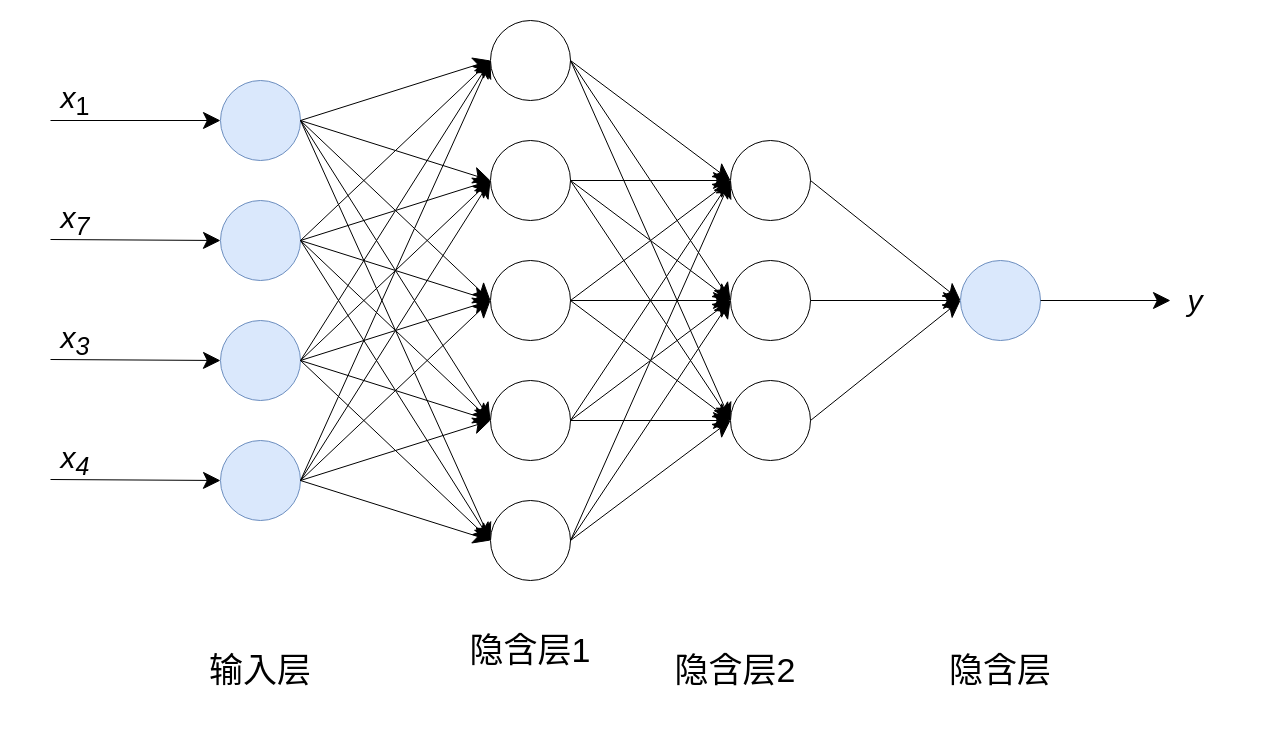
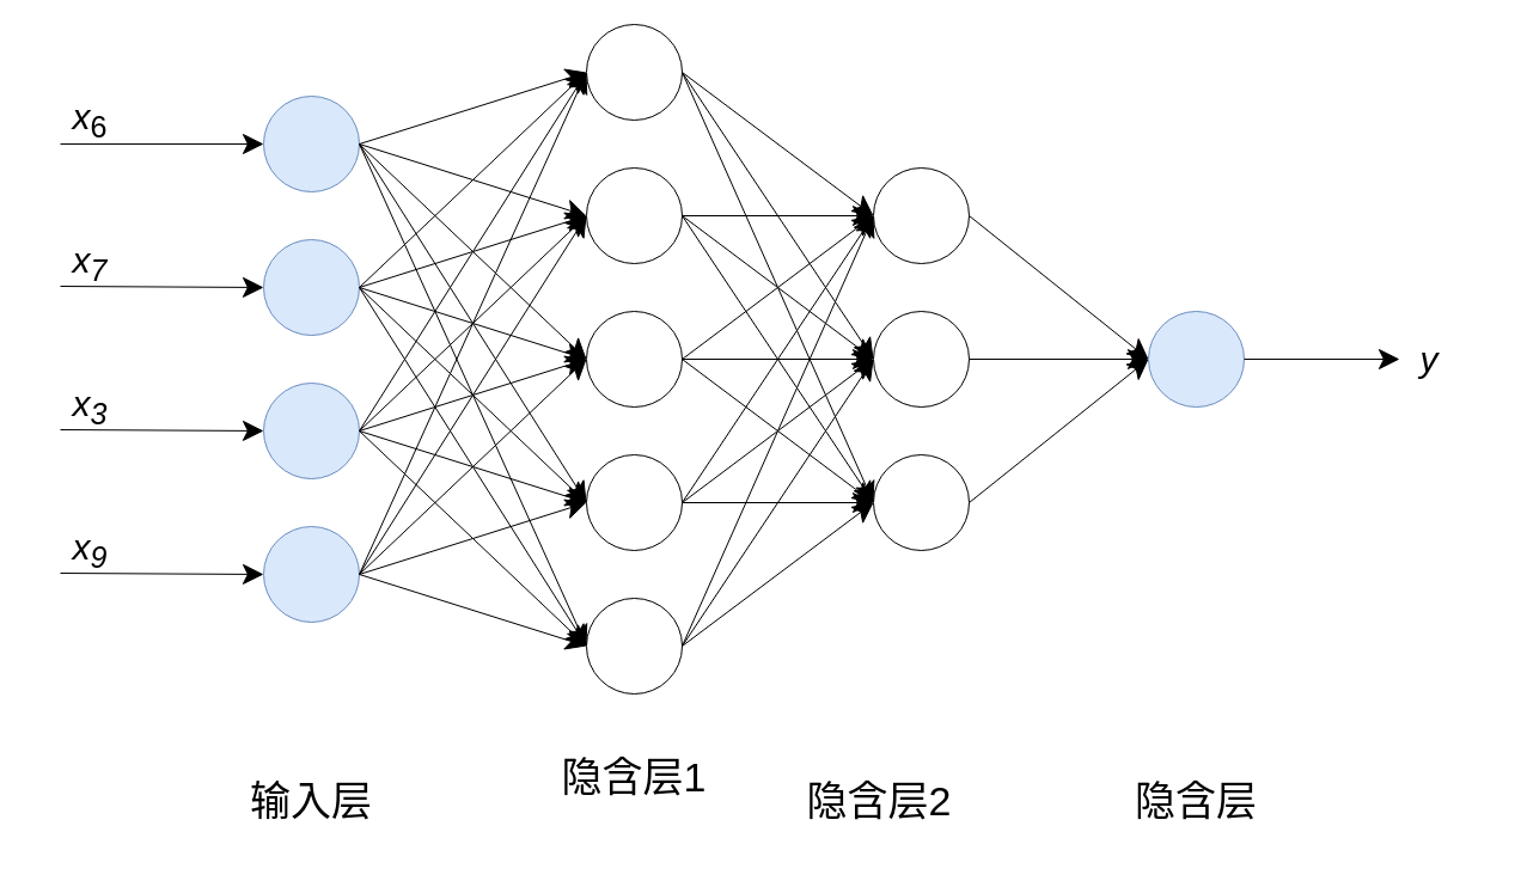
  <mxCell id="0" />
  <mxCell id="1" parent="0" />
  <mxCell id="2" value="" style="ellipse;whiteSpace=wrap;html=1;aspect=fixed;fillColor=#dae8fc;strokeColor=#6c8ebf;" vertex="1" parent="1"><mxGeometry x="220" y="80" width="80" height="80" as="geometry" /></mxCell>
  <mxCell id="3" value="" style="ellipse;whiteSpace=wrap;html=1;aspect=fixed;fillColor=#dae8fc;strokeColor=#6c8ebf;" vertex="1" parent="1"><mxGeometry x="220" y="200" width="80" height="80" as="geometry" /></mxCell>
  <mxCell id="4" value="" style="ellipse;whiteSpace=wrap;html=1;aspect=fixed;fillColor=#dae8fc;strokeColor=#6c8ebf;" vertex="1" parent="1"><mxGeometry x="220" y="320" width="80" height="80" as="geometry" /></mxCell>
  <mxCell id="5" value="" style="ellipse;whiteSpace=wrap;html=1;aspect=fixed;fillColor=#dae8fc;strokeColor=#6c8ebf;" vertex="1" parent="1"><mxGeometry x="220" y="440" width="80" height="80" as="geometry" /></mxCell>
  <mxCell id="6" value="" style="ellipse;whiteSpace=wrap;html=1;aspect=fixed;" vertex="1" parent="1"><mxGeometry x="490" y="20" width="80" height="80" as="geometry" /></mxCell>
  <mxCell id="7" value="" style="ellipse;whiteSpace=wrap;html=1;aspect=fixed;" vertex="1" parent="1"><mxGeometry x="490" y="140" width="80" height="80" as="geometry" /></mxCell>
  <mxCell id="8" value="" style="ellipse;whiteSpace=wrap;html=1;aspect=fixed;" vertex="1" parent="1"><mxGeometry x="490" y="260" width="80" height="80" as="geometry" /></mxCell>
  <mxCell id="9" value="" style="ellipse;whiteSpace=wrap;html=1;aspect=fixed;" vertex="1" parent="1"><mxGeometry x="490" y="380" width="80" height="80" as="geometry" /></mxCell>
  <mxCell id="10" value="" style="ellipse;whiteSpace=wrap;html=1;aspect=fixed;" vertex="1" parent="1"><mxGeometry x="490" y="500" width="80" height="80" as="geometry" /></mxCell>
  <mxCell id="11" value="" style="ellipse;whiteSpace=wrap;html=1;aspect=fixed;" vertex="1" parent="1"><mxGeometry x="730" y="140" width="80" height="80" as="geometry" /></mxCell>
  <mxCell id="12" value="" style="ellipse;whiteSpace=wrap;html=1;aspect=fixed;" vertex="1" parent="1"><mxGeometry x="730" y="260" width="80" height="80" as="geometry" /></mxCell>
  <mxCell id="13" value="" style="ellipse;whiteSpace=wrap;html=1;aspect=fixed;" vertex="1" parent="1"><mxGeometry x="730" y="380" width="80" height="80" as="geometry" /></mxCell>
  <mxCell id="14" value="" style="ellipse;whiteSpace=wrap;html=1;aspect=fixed;fillColor=#dae8fc;strokeColor=#6c8ebf;" vertex="1" parent="1"><mxGeometry x="960" y="260" width="80" height="80" as="geometry" /></mxCell>
  <mxCell id="15" value="" style="endArrow=classic;html=1;rounded=0;exitX=1;exitY=0.5;exitDx=0;exitDy=0;entryX=0;entryY=0.5;entryDx=0;entryDy=0;strokeWidth=1;endSize=15;" edge="1" parent="1" source="2" target="6"><mxGeometry width="50" height="50" relative="1" as="geometry"><mxPoint x="700" y="400" as="sourcePoint" /><mxPoint x="750" y="350" as="targetPoint" /></mxGeometry></mxCell>
  <mxCell id="16" value="" style="endArrow=classic;html=1;rounded=0;entryX=0;entryY=0.5;entryDx=0;entryDy=0;strokeWidth=1;endSize=15;" edge="1" parent="1" target="7"><mxGeometry width="50" height="50" relative="1" as="geometry"><mxPoint x="300" y="120" as="sourcePoint" /><mxPoint x="480" y="70" as="targetPoint" /></mxGeometry></mxCell>
  <mxCell id="17" value="" style="endArrow=classic;html=1;rounded=0;entryX=0;entryY=0.5;entryDx=0;entryDy=0;strokeWidth=1;endSize=15;exitX=1;exitY=0.5;exitDx=0;exitDy=0;" edge="1" parent="1" source="2" target="8"><mxGeometry width="50" height="50" relative="1" as="geometry"><mxPoint x="310" y="130" as="sourcePoint" /><mxPoint x="480" y="190" as="targetPoint" /></mxGeometry></mxCell>
  <mxCell id="18" value="" style="endArrow=classic;html=1;rounded=0;entryX=0;entryY=0.5;entryDx=0;entryDy=0;strokeWidth=1;endSize=15;exitX=1;exitY=0.5;exitDx=0;exitDy=0;" edge="1" parent="1" source="2" target="9"><mxGeometry width="50" height="50" relative="1" as="geometry"><mxPoint x="270" y="210" as="sourcePoint" /><mxPoint x="440" y="390" as="targetPoint" /></mxGeometry></mxCell>
  <mxCell id="19" value="" style="endArrow=classic;html=1;rounded=0;entryX=0;entryY=0.5;entryDx=0;entryDy=0;strokeWidth=1;endSize=15;exitX=1;exitY=0.5;exitDx=0;exitDy=0;" edge="1" parent="1" source="2" target="10"><mxGeometry width="50" height="50" relative="1" as="geometry"><mxPoint x="320" y="275" as="sourcePoint" /><mxPoint x="490" y="575" as="targetPoint" /></mxGeometry></mxCell>
  <mxCell id="20" value="" style="endArrow=classic;html=1;rounded=0;exitX=1;exitY=0.5;exitDx=0;exitDy=0;entryX=0;entryY=0.5;entryDx=0;entryDy=0;strokeWidth=1;endSize=15;" edge="1" parent="1" source="3" target="6"><mxGeometry width="50" height="50" relative="1" as="geometry"><mxPoint x="940" y="580" as="sourcePoint" /><mxPoint x="1110" y="520" as="targetPoint" /></mxGeometry></mxCell>
  <mxCell id="21" value="" style="endArrow=classic;html=1;rounded=0;entryX=0;entryY=0.5;entryDx=0;entryDy=0;strokeWidth=1;endSize=15;exitX=1;exitY=0.5;exitDx=0;exitDy=0;" edge="1" parent="1" source="3" target="7"><mxGeometry width="50" height="50" relative="1" as="geometry"><mxPoint x="940" y="580" as="sourcePoint" /><mxPoint x="1110" y="640" as="targetPoint" /></mxGeometry></mxCell>
  <mxCell id="22" value="" style="endArrow=classic;html=1;rounded=0;entryX=0;entryY=0.5;entryDx=0;entryDy=0;strokeWidth=1;endSize=15;exitX=1;exitY=0.5;exitDx=0;exitDy=0;" edge="1" parent="1" source="3" target="8"><mxGeometry width="50" height="50" relative="1" as="geometry"><mxPoint x="290" y="240" as="sourcePoint" /><mxPoint x="1110" y="760" as="targetPoint" /></mxGeometry></mxCell>
  <mxCell id="23" value="" style="endArrow=classic;html=1;rounded=0;entryX=0;entryY=0.5;entryDx=0;entryDy=0;strokeWidth=1;endSize=15;exitX=1;exitY=0.5;exitDx=0;exitDy=0;" edge="1" parent="1" source="3" target="9"><mxGeometry width="50" height="50" relative="1" as="geometry"><mxPoint x="340" y="320" as="sourcePoint" /><mxPoint x="1110" y="880" as="targetPoint" /></mxGeometry></mxCell>
  <mxCell id="24" value="" style="endArrow=classic;html=1;rounded=0;entryX=0;entryY=0.5;entryDx=0;entryDy=0;strokeWidth=1;endSize=15;exitX=1;exitY=0.5;exitDx=0;exitDy=0;" edge="1" parent="1" source="3" target="10"><mxGeometry width="50" height="50" relative="1" as="geometry"><mxPoint x="370" y="490" as="sourcePoint" /><mxPoint x="1110" y="1000" as="targetPoint" /></mxGeometry></mxCell>
  <mxCell id="25" value="" style="endArrow=classic;html=1;rounded=0;exitX=1;exitY=0.5;exitDx=0;exitDy=0;entryX=0;entryY=0.5;entryDx=0;entryDy=0;strokeWidth=1;endSize=15;" edge="1" parent="1" source="5" target="6"><mxGeometry width="50" height="50" relative="1" as="geometry"><mxPoint x="1200" y="480" as="sourcePoint" /><mxPoint x="1370" y="300" as="targetPoint" /></mxGeometry></mxCell>
  <mxCell id="26" value="" style="endArrow=classic;html=1;rounded=0;entryX=0;entryY=0.5;entryDx=0;entryDy=0;strokeWidth=1;endSize=15;exitX=1;exitY=0.5;exitDx=0;exitDy=0;" edge="1" parent="1" source="5" target="7"><mxGeometry width="50" height="50" relative="1" as="geometry"><mxPoint x="380" y="590" as="sourcePoint" /><mxPoint x="1370" y="420" as="targetPoint" /></mxGeometry></mxCell>
  <mxCell id="27" value="" style="endArrow=classic;html=1;rounded=0;entryX=0;entryY=0.5;entryDx=0;entryDy=0;strokeWidth=1;endSize=15;exitX=1;exitY=0.5;exitDx=0;exitDy=0;" edge="1" parent="1" source="5" target="8"><mxGeometry width="50" height="50" relative="1" as="geometry"><mxPoint x="1200" y="480" as="sourcePoint" /><mxPoint x="1370" y="540" as="targetPoint" /></mxGeometry></mxCell>
  <mxCell id="28" value="" style="endArrow=classic;html=1;rounded=0;entryX=0;entryY=0.5;entryDx=0;entryDy=0;strokeWidth=1;endSize=15;exitX=1;exitY=0.5;exitDx=0;exitDy=0;" edge="1" parent="1" source="5" target="9"><mxGeometry width="50" height="50" relative="1" as="geometry"><mxPoint x="1200" y="480" as="sourcePoint" /><mxPoint x="1370" y="660" as="targetPoint" /></mxGeometry></mxCell>
  <mxCell id="29" value="" style="endArrow=classic;html=1;rounded=0;entryX=0;entryY=0.5;entryDx=0;entryDy=0;strokeWidth=1;endSize=15;exitX=1;exitY=0.5;exitDx=0;exitDy=0;" edge="1" parent="1" source="5" target="10"><mxGeometry width="50" height="50" relative="1" as="geometry"><mxPoint x="1200" y="480" as="sourcePoint" /><mxPoint x="1370" y="780" as="targetPoint" /></mxGeometry></mxCell>
  <mxCell id="30" value="" style="endArrow=classic;html=1;rounded=0;exitX=1;exitY=0.5;exitDx=0;exitDy=0;entryX=0;entryY=0.5;entryDx=0;entryDy=0;strokeWidth=1;endSize=15;" edge="1" parent="1" source="4" target="6"><mxGeometry width="50" height="50" relative="1" as="geometry"><mxPoint x="930" y="690" as="sourcePoint" /><mxPoint x="1100" y="510" as="targetPoint" /></mxGeometry></mxCell>
  <mxCell id="31" value="" style="endArrow=classic;html=1;rounded=0;entryX=0;entryY=0.5;entryDx=0;entryDy=0;strokeWidth=1;endSize=15;exitX=1;exitY=0.5;exitDx=0;exitDy=0;" edge="1" parent="1" source="4" target="7"><mxGeometry width="50" height="50" relative="1" as="geometry"><mxPoint x="930" y="690" as="sourcePoint" /><mxPoint x="1100" y="630" as="targetPoint" /></mxGeometry></mxCell>
  <mxCell id="32" value="" style="endArrow=classic;html=1;rounded=0;entryX=0;entryY=0.5;entryDx=0;entryDy=0;strokeWidth=1;endSize=15;exitX=1;exitY=0.5;exitDx=0;exitDy=0;" edge="1" parent="1" source="4" target="8"><mxGeometry width="50" height="50" relative="1" as="geometry"><mxPoint x="930" y="690" as="sourcePoint" /><mxPoint x="1100" y="750" as="targetPoint" /></mxGeometry></mxCell>
  <mxCell id="33" value="" style="endArrow=classic;html=1;rounded=0;entryX=0;entryY=0.5;entryDx=0;entryDy=0;strokeWidth=1;endSize=15;exitX=1;exitY=0.5;exitDx=0;exitDy=0;" edge="1" parent="1" source="4" target="9"><mxGeometry width="50" height="50" relative="1" as="geometry"><mxPoint x="930" y="690" as="sourcePoint" /><mxPoint x="1100" y="870" as="targetPoint" /></mxGeometry></mxCell>
  <mxCell id="34" value="" style="endArrow=classic;html=1;rounded=0;entryX=0;entryY=0.5;entryDx=0;entryDy=0;strokeWidth=1;endSize=15;exitX=1;exitY=0.5;exitDx=0;exitDy=0;" edge="1" parent="1" source="4" target="10"><mxGeometry width="50" height="50" relative="1" as="geometry"><mxPoint x="930" y="690" as="sourcePoint" /><mxPoint x="1100" y="990" as="targetPoint" /></mxGeometry></mxCell>
  <mxCell id="35" value="" style="endArrow=classic;html=1;rounded=0;exitX=1;exitY=0.5;exitDx=0;exitDy=0;entryX=0;entryY=0.5;entryDx=0;entryDy=0;strokeWidth=1;endSize=15;" edge="1" parent="1" source="6" target="11"><mxGeometry width="50" height="50" relative="1" as="geometry"><mxPoint x="980" y="40" as="sourcePoint" /><mxPoint x="1150" y="-20" as="targetPoint" /></mxGeometry></mxCell>
  <mxCell id="36" value="" style="endArrow=classic;html=1;rounded=0;exitX=1;exitY=0.5;exitDx=0;exitDy=0;entryX=0;entryY=0.5;entryDx=0;entryDy=0;strokeWidth=1;endSize=15;" edge="1" parent="1" source="6" target="12"><mxGeometry width="50" height="50" relative="1" as="geometry"><mxPoint x="560" y="110" as="sourcePoint" /><mxPoint x="720" y="230" as="targetPoint" /></mxGeometry></mxCell>
  <mxCell id="37" value="" style="endArrow=classic;html=1;rounded=0;exitX=1;exitY=0.5;exitDx=0;exitDy=0;entryX=0;entryY=0.5;entryDx=0;entryDy=0;strokeWidth=1;endSize=15;" edge="1" parent="1" source="6" target="13"><mxGeometry width="50" height="50" relative="1" as="geometry"><mxPoint x="550" y="130" as="sourcePoint" /><mxPoint x="710" y="370" as="targetPoint" /></mxGeometry></mxCell>
  <mxCell id="38" value="" style="endArrow=classic;html=1;rounded=0;exitX=1;exitY=0.5;exitDx=0;exitDy=0;entryX=0;entryY=0.5;entryDx=0;entryDy=0;strokeWidth=1;endSize=15;" edge="1" parent="1" source="8" target="11"><mxGeometry width="50" height="50" relative="1" as="geometry"><mxPoint x="1250" y="120" as="sourcePoint" /><mxPoint x="1410" y="240" as="targetPoint" /></mxGeometry></mxCell>
  <mxCell id="39" value="" style="endArrow=classic;html=1;rounded=0;exitX=1;exitY=0.5;exitDx=0;exitDy=0;entryX=0;entryY=0.5;entryDx=0;entryDy=0;strokeWidth=1;endSize=15;" edge="1" parent="1" source="8" target="12"><mxGeometry width="50" height="50" relative="1" as="geometry"><mxPoint x="1250" y="120" as="sourcePoint" /><mxPoint x="1410" y="360" as="targetPoint" /></mxGeometry></mxCell>
  <mxCell id="40" value="" style="endArrow=classic;html=1;rounded=0;exitX=1;exitY=0.5;exitDx=0;exitDy=0;entryX=0;entryY=0.5;entryDx=0;entryDy=0;strokeWidth=1;endSize=15;" edge="1" parent="1" source="8" target="13"><mxGeometry width="50" height="50" relative="1" as="geometry"><mxPoint x="1250" y="120" as="sourcePoint" /><mxPoint x="1410" y="480" as="targetPoint" /></mxGeometry></mxCell>
  <mxCell id="41" value="" style="endArrow=classic;html=1;rounded=0;entryX=0;entryY=0.5;entryDx=0;entryDy=0;strokeWidth=1;endSize=15;exitX=1;exitY=0.5;exitDx=0;exitDy=0;" edge="1" parent="1" source="9" target="11"><mxGeometry width="50" height="50" relative="1" as="geometry"><mxPoint x="1260" y="420" as="sourcePoint" /><mxPoint x="1360" y="590" as="targetPoint" /></mxGeometry></mxCell>
  <mxCell id="42" value="" style="endArrow=classic;html=1;rounded=0;exitX=1;exitY=0.5;exitDx=0;exitDy=0;entryX=0;entryY=0.5;entryDx=0;entryDy=0;strokeWidth=1;endSize=15;" edge="1" parent="1" source="9" target="12"><mxGeometry width="50" height="50" relative="1" as="geometry"><mxPoint x="1200" y="470" as="sourcePoint" /><mxPoint x="1360" y="710" as="targetPoint" /></mxGeometry></mxCell>
  <mxCell id="43" value="" style="endArrow=classic;html=1;rounded=0;exitX=1;exitY=0.5;exitDx=0;exitDy=0;entryX=0;entryY=0.5;entryDx=0;entryDy=0;strokeWidth=1;endSize=15;" edge="1" parent="1" source="9" target="13"><mxGeometry width="50" height="50" relative="1" as="geometry"><mxPoint x="1200" y="470" as="sourcePoint" /><mxPoint x="1360" y="830" as="targetPoint" /></mxGeometry></mxCell>
  <mxCell id="44" value="" style="endArrow=classic;html=1;rounded=0;exitX=1;exitY=0.5;exitDx=0;exitDy=0;entryX=0;entryY=0.5;entryDx=0;entryDy=0;strokeWidth=1;endSize=15;" edge="1" parent="1" source="7" target="13"><mxGeometry width="50" height="50" relative="1" as="geometry"><mxPoint x="990" y="-130" as="sourcePoint" /><mxPoint x="1150" y="-10" as="targetPoint" /></mxGeometry></mxCell>
  <mxCell id="45" value="" style="endArrow=classic;html=1;rounded=0;entryX=0;entryY=0.5;entryDx=0;entryDy=0;strokeWidth=1;endSize=15;exitX=1;exitY=0.5;exitDx=0;exitDy=0;" edge="1" parent="1" source="7" target="12"><mxGeometry width="50" height="50" relative="1" as="geometry"><mxPoint x="880" y="-20" as="sourcePoint" /><mxPoint x="1150" y="110" as="targetPoint" /></mxGeometry></mxCell>
  <mxCell id="46" value="" style="endArrow=classic;html=1;rounded=0;entryX=0;entryY=0.5;entryDx=0;entryDy=0;strokeWidth=1;endSize=15;exitX=1;exitY=0.5;exitDx=0;exitDy=0;" edge="1" parent="1" source="7" target="11"><mxGeometry width="50" height="50" relative="1" as="geometry"><mxPoint x="920" y="-10" as="sourcePoint" /><mxPoint x="1150" y="230" as="targetPoint" /></mxGeometry></mxCell>
  <mxCell id="47" value="" style="endArrow=classic;html=1;rounded=0;entryX=0;entryY=0.5;entryDx=0;entryDy=0;strokeWidth=1;endSize=15;exitX=1;exitY=0.5;exitDx=0;exitDy=0;" edge="1" parent="1" source="10" target="11"><mxGeometry width="50" height="50" relative="1" as="geometry"><mxPoint x="1250" y="-40" as="sourcePoint" /><mxPoint x="1350" y="130" as="targetPoint" /></mxGeometry></mxCell>
  <mxCell id="48" value="" style="endArrow=classic;html=1;rounded=0;exitX=1;exitY=0.5;exitDx=0;exitDy=0;entryX=0;entryY=0.5;entryDx=0;entryDy=0;strokeWidth=1;endSize=15;" edge="1" parent="1" source="10" target="12"><mxGeometry width="50" height="50" relative="1" as="geometry"><mxPoint x="1190" y="10" as="sourcePoint" /><mxPoint x="1350" y="250" as="targetPoint" /></mxGeometry></mxCell>
  <mxCell id="49" value="" style="endArrow=classic;html=1;rounded=0;exitX=1;exitY=0.5;exitDx=0;exitDy=0;entryX=0;entryY=0.5;entryDx=0;entryDy=0;strokeWidth=1;endSize=15;" edge="1" parent="1" source="10" target="13"><mxGeometry width="50" height="50" relative="1" as="geometry"><mxPoint x="1190" y="10" as="sourcePoint" /><mxPoint x="1350" y="370" as="targetPoint" /></mxGeometry></mxCell>
  <mxCell id="50" value="" style="endArrow=classic;html=1;rounded=0;exitX=1;exitY=0.5;exitDx=0;exitDy=0;entryX=0;entryY=0.5;entryDx=0;entryDy=0;strokeWidth=1;endSize=15;" edge="1" parent="1" source="11" target="14"><mxGeometry width="50" height="50" relative="1" as="geometry"><mxPoint x="1010" y="0" as="sourcePoint" /><mxPoint x="1170" y="120" as="targetPoint" /></mxGeometry></mxCell>
  <mxCell id="51" value="" style="endArrow=classic;html=1;rounded=0;exitX=1;exitY=0.5;exitDx=0;exitDy=0;strokeWidth=1;endSize=15;entryX=0;entryY=0.5;entryDx=0;entryDy=0;" edge="1" parent="1" source="12" target="14"><mxGeometry width="50" height="50" relative="1" as="geometry"><mxPoint x="820" y="190" as="sourcePoint" /><mxPoint x="940" y="430" as="targetPoint" /></mxGeometry></mxCell>
  <mxCell id="52" value="" style="endArrow=classic;html=1;rounded=0;exitX=1;exitY=0.5;exitDx=0;exitDy=0;strokeWidth=1;endSize=15;entryX=0;entryY=0.5;entryDx=0;entryDy=0;" edge="1" parent="1" source="13" target="14"><mxGeometry width="50" height="50" relative="1" as="geometry"><mxPoint x="827" y="440" as="sourcePoint" /><mxPoint x="977" y="440" as="targetPoint" /></mxGeometry></mxCell>
  <mxCell id="53" value="" style="endArrow=classic;html=1;rounded=0;entryX=0;entryY=0.5;entryDx=0;entryDy=0;strokeWidth=1;endSize=15;" edge="1" parent="1" target="2"><mxGeometry width="50" height="50" relative="1" as="geometry"><mxPoint x="50" y="120" as="sourcePoint" /><mxPoint x="807" y="30" as="targetPoint" /></mxGeometry></mxCell>
  <mxCell id="54" value="" style="endArrow=classic;html=1;rounded=0;strokeWidth=1;endSize=15;entryX=0;entryY=0.5;entryDx=0;entryDy=0;" edge="1" parent="1" target="3"><mxGeometry width="50" height="50" relative="1" as="geometry"><mxPoint x="50" y="239" as="sourcePoint" /><mxPoint x="50" y="310" as="targetPoint" /></mxGeometry></mxCell>
  <mxCell id="55" value="" style="endArrow=classic;html=1;rounded=0;strokeWidth=1;endSize=15;entryX=0;entryY=0.5;entryDx=0;entryDy=0;" edge="1" parent="1" target="4"><mxGeometry width="50" height="50" relative="1" as="geometry"><mxPoint x="50" y="359" as="sourcePoint" /><mxPoint x="120" y="420" as="targetPoint" /></mxGeometry></mxCell>
  <mxCell id="56" value="" style="endArrow=classic;html=1;rounded=0;strokeWidth=1;endSize=15;entryX=0;entryY=0.5;entryDx=0;entryDy=0;" edge="1" parent="1" target="5"><mxGeometry width="50" height="50" relative="1" as="geometry"><mxPoint x="50" y="479" as="sourcePoint" /><mxPoint x="160" y="550" as="targetPoint" /></mxGeometry></mxCell>
  <mxCell id="57" value="" style="endArrow=classic;html=1;rounded=0;strokeWidth=1;endSize=15;exitX=1;exitY=0.5;exitDx=0;exitDy=0;" edge="1" parent="1" source="14"><mxGeometry width="50" height="50" relative="1" as="geometry"><mxPoint x="1080" y="380" as="sourcePoint" /><mxPoint x="1170" y="300" as="targetPoint" /></mxGeometry></mxCell>
- <mxCell id="58" value="&lt;i&gt;x&lt;/i&gt;&lt;span style=&quot;font-size: 30px;&quot;&gt;&lt;sub&gt;1&lt;/sub&gt;&lt;/span&gt;" style="text;html=1;align=center;verticalAlign=middle;whiteSpace=wrap;rounded=0;fontSize=30;" vertex="1" parent="1"><mxGeometry x="20" y="60" width="110" height="80" as="geometry" /></mxCell>
+ <mxCell id="58" value="&lt;i&gt;x&lt;/i&gt;&lt;span style=&quot;font-size: 30px;&quot;&gt;&lt;sub&gt;6&lt;/sub&gt;&lt;/span&gt;" style="text;html=1;align=center;verticalAlign=middle;whiteSpace=wrap;rounded=0;fontSize=30;" vertex="1" parent="1"><mxGeometry x="20" y="60" width="110" height="80" as="geometry" /></mxCell>
  <mxCell id="59" value="&lt;i&gt;x&lt;sub&gt;7&lt;/sub&gt;&lt;/i&gt;" style="text;html=1;align=center;verticalAlign=middle;whiteSpace=wrap;rounded=0;fontSize=30;" vertex="1" parent="1"><mxGeometry x="20" y="180" width="110" height="80" as="geometry" /></mxCell>
  <mxCell id="60" value="&lt;i&gt;x&lt;sub&gt;3&lt;/sub&gt;&lt;/i&gt;" style="text;html=1;align=center;verticalAlign=middle;whiteSpace=wrap;rounded=0;fontSize=30;" vertex="1" parent="1"><mxGeometry x="20" y="300" width="110" height="80" as="geometry" /></mxCell>
- <mxCell id="61" value="&lt;i&gt;x&lt;sub&gt;4&lt;/sub&gt;&lt;/i&gt;" style="text;html=1;align=center;verticalAlign=middle;whiteSpace=wrap;rounded=0;fontSize=30;" vertex="1" parent="1"><mxGeometry x="20" y="420" width="110" height="80" as="geometry" /></mxCell>
+ <mxCell id="61" value="&lt;i&gt;x&lt;sub&gt;9&lt;/sub&gt;&lt;/i&gt;" style="text;html=1;align=center;verticalAlign=middle;whiteSpace=wrap;rounded=0;fontSize=30;" vertex="1" parent="1"><mxGeometry x="20" y="420" width="110" height="80" as="geometry" /></mxCell>
  <mxCell id="62" value="&lt;i&gt;y&lt;/i&gt;" style="text;html=1;align=center;verticalAlign=middle;whiteSpace=wrap;rounded=0;fontSize=30;" vertex="1" parent="1"><mxGeometry x="1140" y="260" width="110" height="80" as="geometry" /></mxCell>
  <mxCell id="63" value="输入层" style="text;html=1;align=center;verticalAlign=middle;whiteSpace=wrap;rounded=0;fontSize=34;" vertex="1" parent="1"><mxGeometry x="175" y="620" width="170" height="100" as="geometry" /></mxCell>
  <mxCell id="64" value="隐含层1" style="text;html=1;align=center;verticalAlign=middle;whiteSpace=wrap;rounded=0;fontSize=34;" vertex="1" parent="1"><mxGeometry x="445" y="600" width="170" height="100" as="geometry" /></mxCell>
  <mxCell id="65" value="隐含层2" style="text;html=1;align=center;verticalAlign=middle;whiteSpace=wrap;rounded=0;fontSize=34;" vertex="1" parent="1"><mxGeometry x="650" y="620" width="170" height="100" as="geometry" /></mxCell>
  <mxCell id="66" value="隐含层" style="text;html=1;align=center;verticalAlign=middle;whiteSpace=wrap;rounded=0;fontSize=34;" vertex="1" parent="1"><mxGeometry x="915" y="620" width="170" height="100" as="geometry" /></mxCell>
